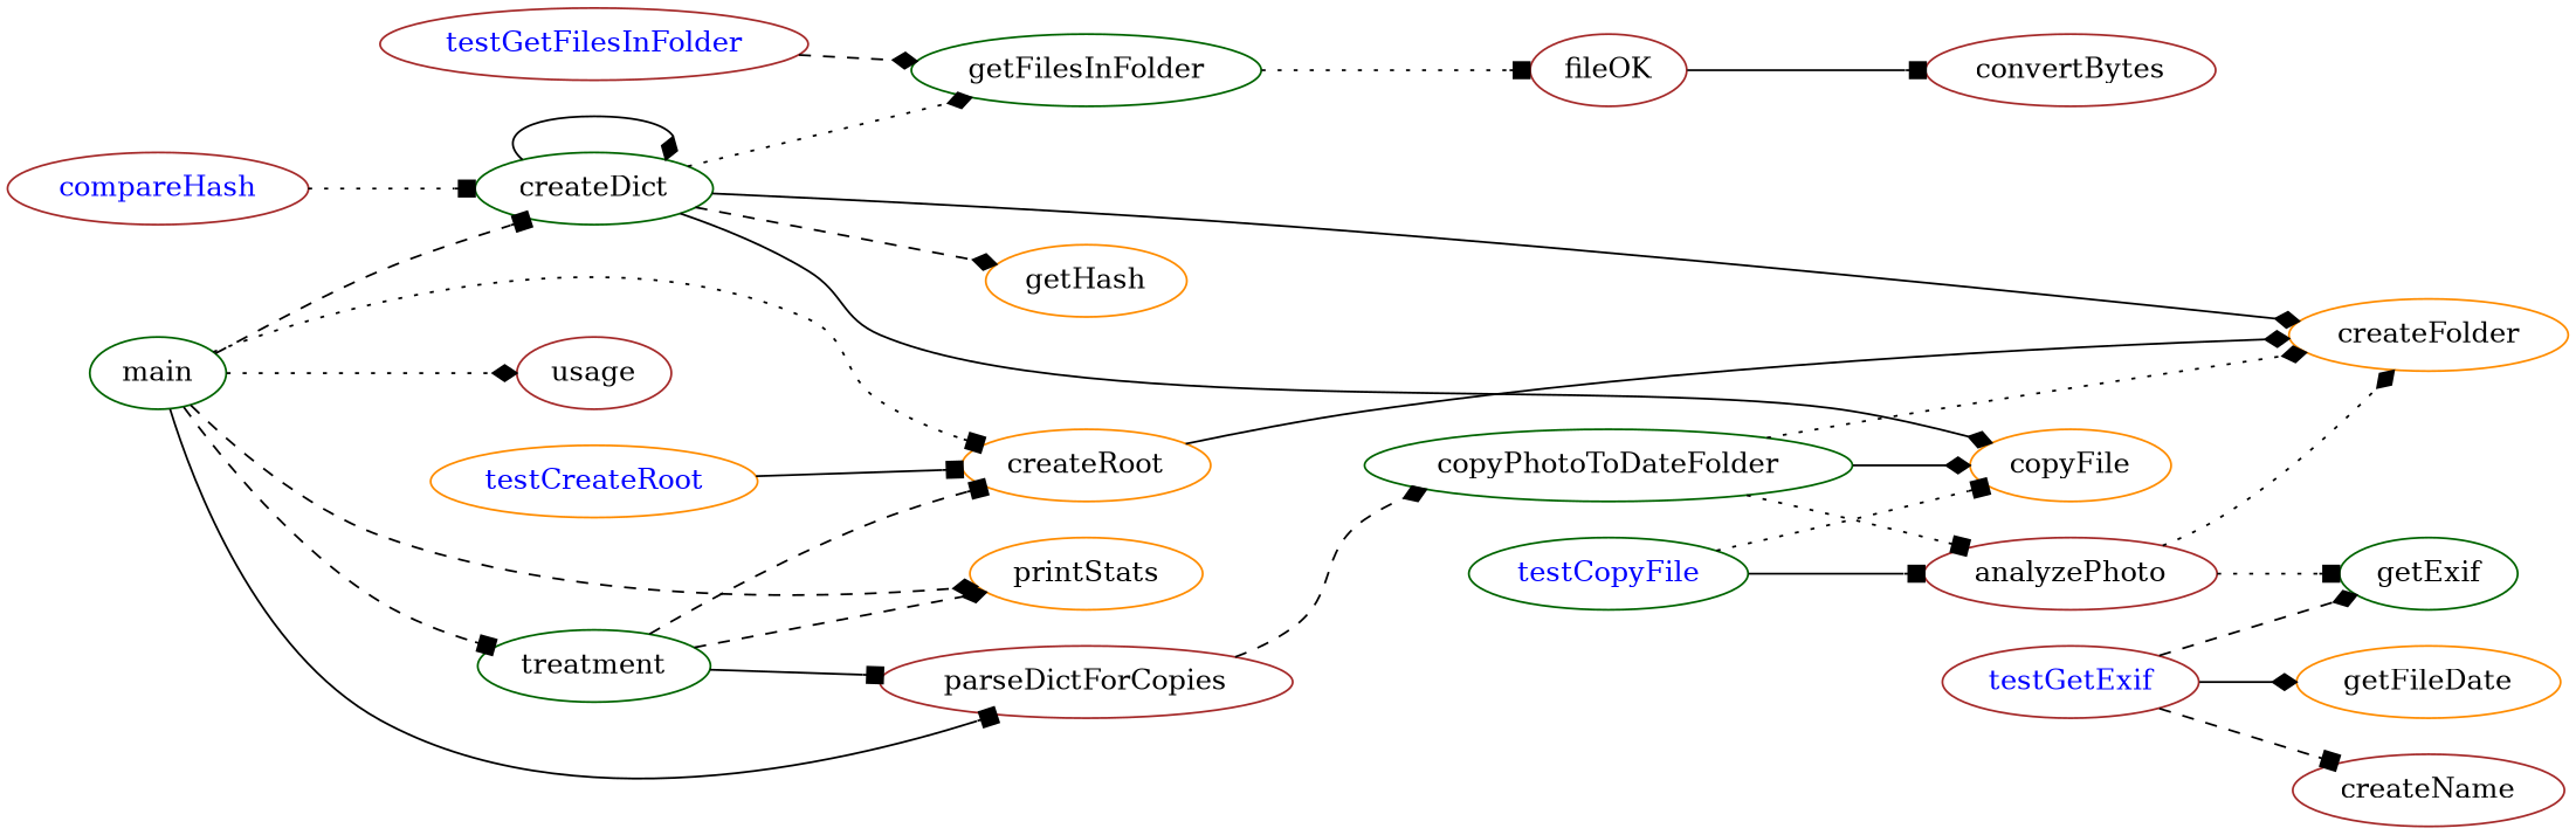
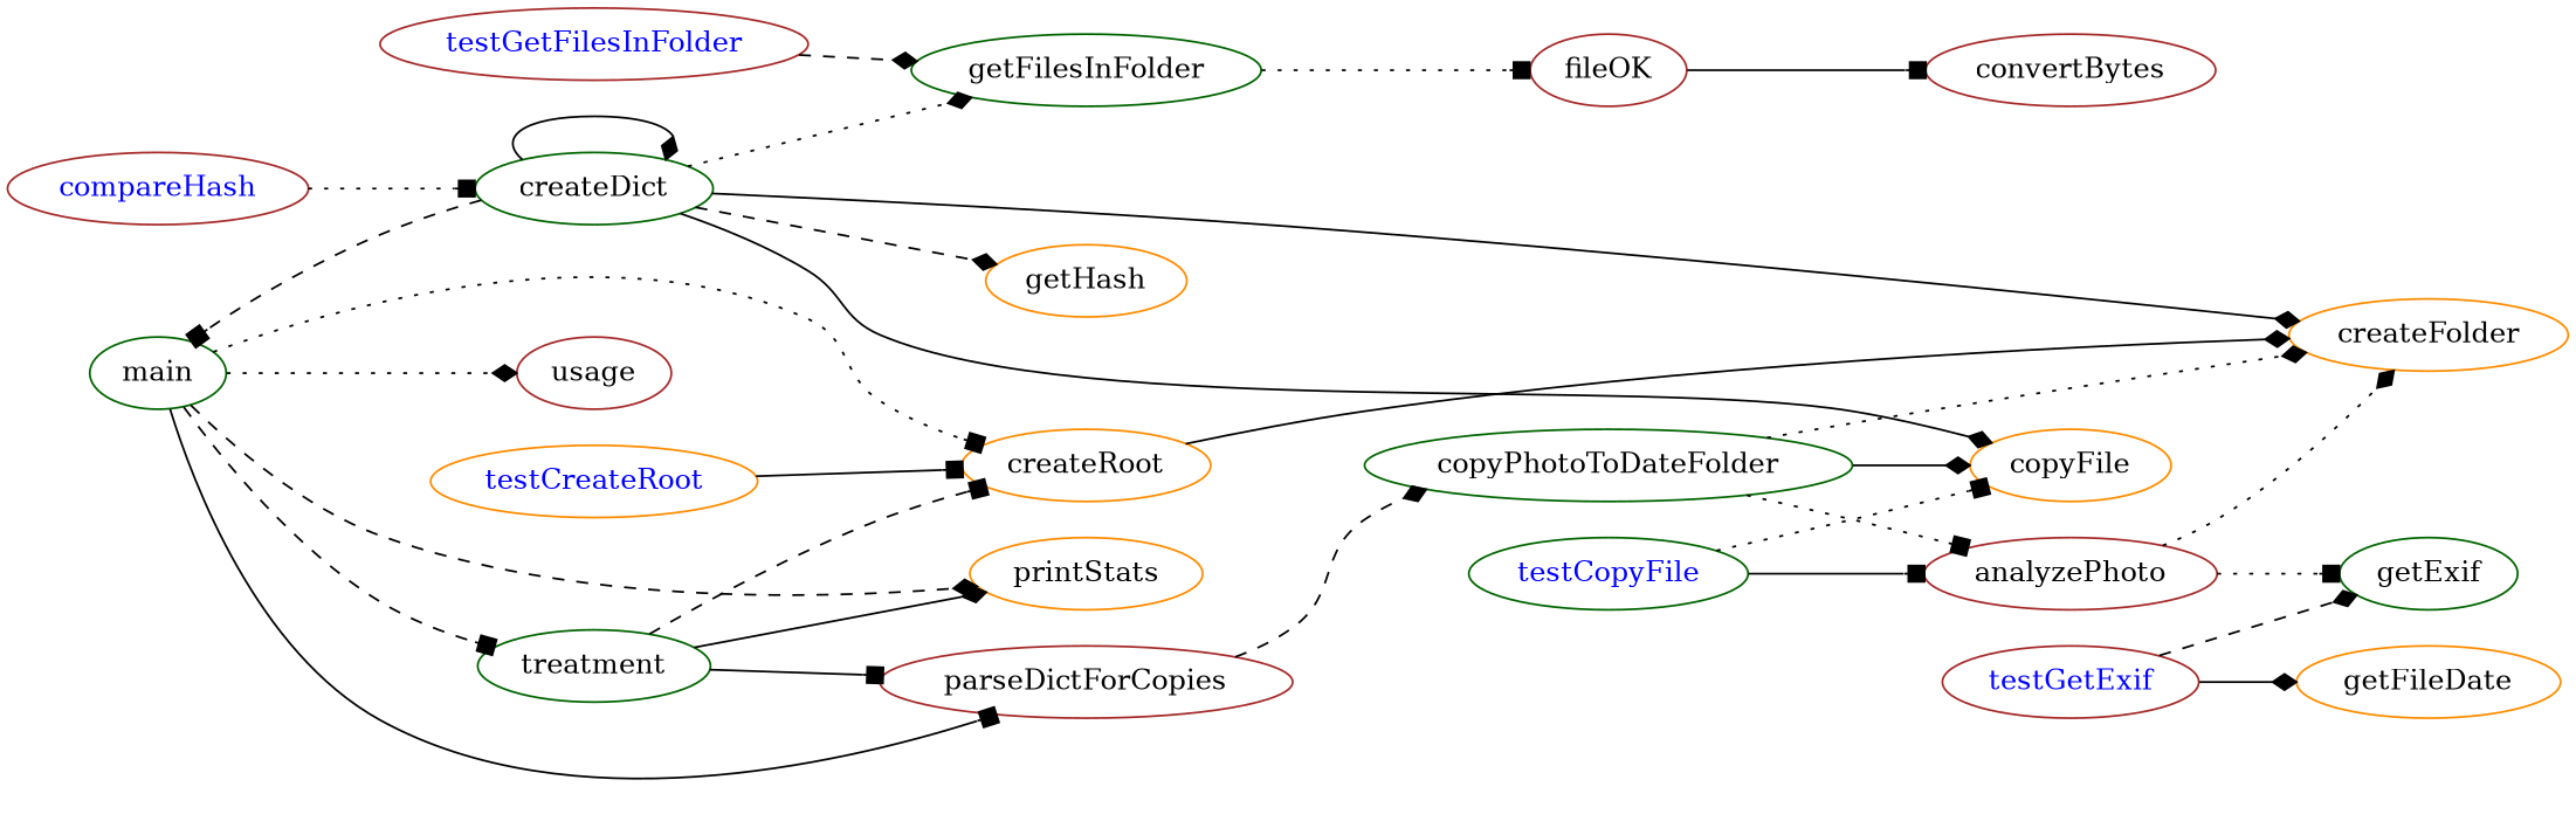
  digraph {
    rankdir=LR
    node [color=brown]
    edge [arrowhead=diamond style=solid]
    main [color=darkgreen]
    createDict [color=darkgreen]
    parseDictForCopies
    printStats [color=darkorange]
    createRoot [color=darkorange]
    treatment [color=darkgreen]
    usage
    createFolder [color=darkorange]
    copyFile [color=darkorange]
    getFilesInFolder [color=darkgreen]
    getHash [color=darkorange]
    copyPhotoToDateFolder [color=darkgreen]
    fileOK
    analyzePhoto
    compareHash [fontcolor=blue]
    getExif [color=darkgreen]
    getFileDate [color=darkorange]
    convertBytes
    testGetFilesInFolder [fontcolor=blue]
    testGetExif [fontcolor=blue]
-   createName
    testCreateRoot [color=darkorange fontcolor=blue]
    testCopyFile [color=darkgreen fontcolor=blue]
-   main -> createDict [arrowhead=box style=dashed]
+   createDict -> main [arrowhead=box style=dashed]
    main -> parseDictForCopies [arrowhead=box]
    main -> printStats [style=dashed]
    main -> createRoot [arrowhead=box style=dotted]
    main -> treatment [arrowhead=box style=dashed]
    main -> usage [style=dotted]
    createDict -> createDict
    createDict -> createFolder
    createDict -> copyFile
    createDict -> getFilesInFolder [style=dotted]
    createDict -> getHash [style=dashed]
    parseDictForCopies -> copyPhotoToDateFolder [style=dashed]
    createRoot -> createFolder
    treatment -> parseDictForCopies [arrowhead=box]
-   treatment -> printStats [style=dashed]
+   treatment -> printStats
    treatment -> createRoot [arrowhead=box style=dashed]
    getFilesInFolder -> fileOK [arrowhead=box style=dotted]
    copyPhotoToDateFolder -> createFolder [style=dotted]
    copyPhotoToDateFolder -> copyFile
    copyPhotoToDateFolder -> analyzePhoto [arrowhead=box style=dotted]
    fileOK -> convertBytes [arrowhead=box]
    analyzePhoto -> createFolder [style=dotted]
    analyzePhoto -> getExif [arrowhead=box style=dotted]
    compareHash -> createDict [arrowhead=box style=dotted]
    testGetFilesInFolder -> getFilesInFolder [style=dashed]
    testGetExif -> getExif [style=dashed]
    testGetExif -> getFileDate
-   testGetExif -> createName [arrowhead=box style=dashed]
    testCreateRoot -> createRoot [arrowhead=box]
    testCopyFile -> copyFile [arrowhead=box style=dotted]
    testCopyFile -> analyzePhoto [arrowhead=box]
  }
